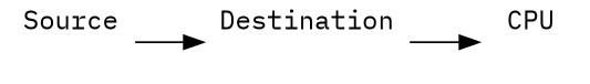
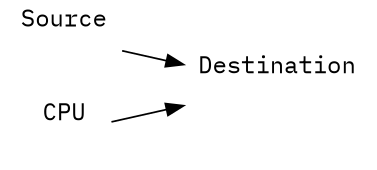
  digraph {
    fontname="IBM Plex Mono"
    rankdir=LR
    node [fontname="IBM Plex Mono" labelloc=t shape=plaintext]
    edge [fontname="IBM Plex Mono"]
    n1 [label=Source]
    n2 [label=Destination]
    n3 [label=CPU]
    n1 -> n2
-   n2 -> n3
+   n3 -> n2
  }
